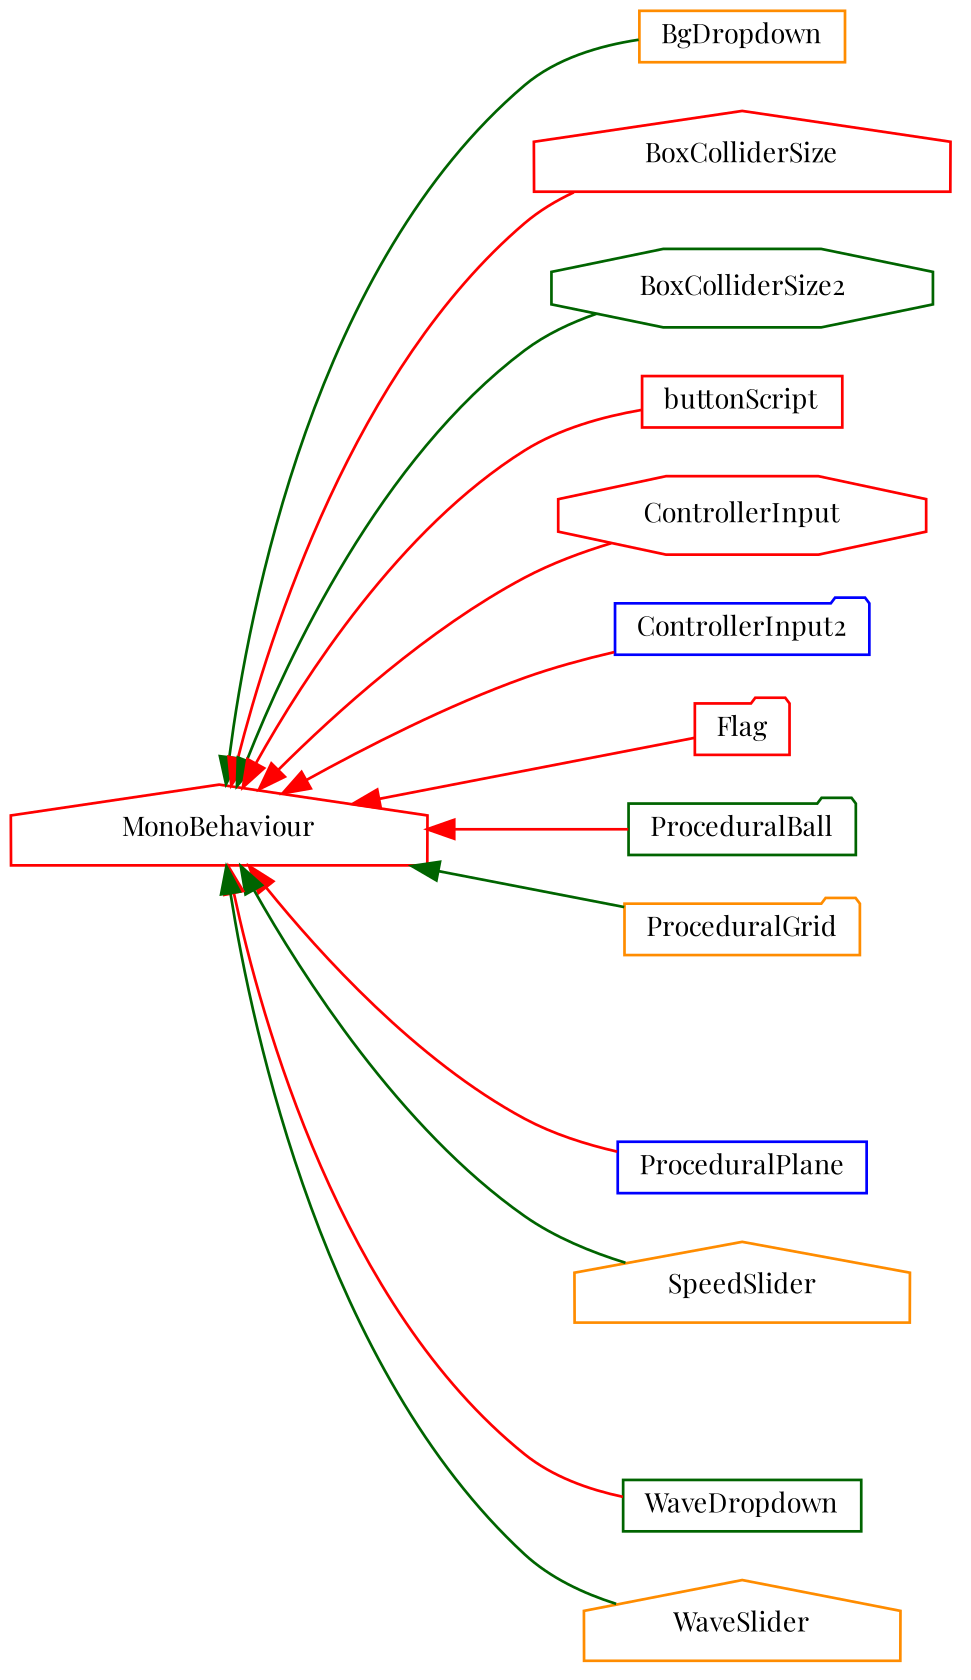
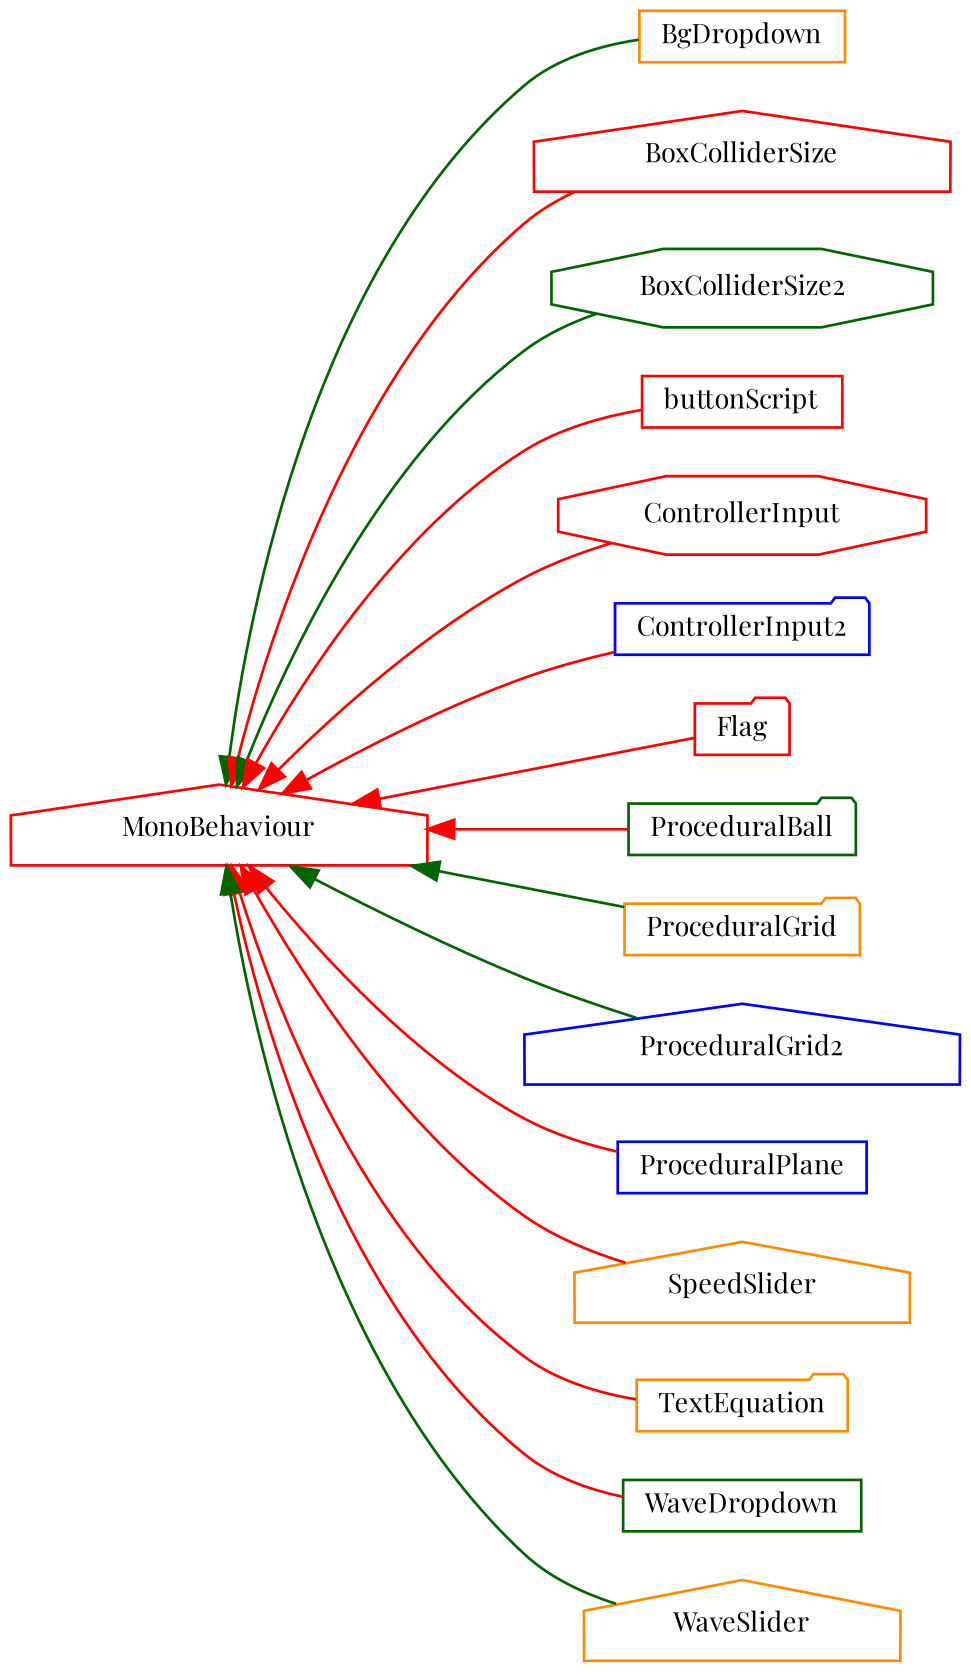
  digraph {
    fontname="Playfair Display"
    rankdir=LR
    node [color=red fillcolor=white fontname="Playfair Display" fontsize=10 shape=house style=filled]
    edge [color=red dir=back fontname="Playfair Display" fontsize=10 labelfontname=Helvetica labelfontsize=10 style=solid]
    n1 [height=0.2 label=MonoBehaviour width=0.4]
    n2 [color=darkorange height=0.2 label=BgDropdown shape=box width=0.4]
    n3 [height=0.2 label=BoxColliderSize width=0.4]
    n4 [color=darkgreen height=0.2 label=BoxColliderSize2 shape=octagon width=0.4]
    n5 [height=0.2 label=buttonScript shape=box width=0.4]
    n6 [height=0.2 label=ControllerInput shape=octagon width=0.4]
    n7 [color=blue height=0.2 label=ControllerInput2 shape=folder width=0.4]
    n8 [height=0.2 label=Flag shape=folder width=0.4]
    n9 [color=darkgreen height=0.2 label=ProceduralBall shape=folder width=0.4]
    n10 [color=darkorange height=0.2 label=ProceduralGrid shape=folder width=0.4]
+   n11 [color=blue height=0.2 label=ProceduralGrid2 width=0.4]
    n12 [color=blue height=0.2 label=ProceduralPlane shape=box width=0.4]
    n13 [color=darkorange height=0.2 label=SpeedSlider width=0.4]
+   n14 [color=darkorange height=0.2 label=TextEquation shape=folder width=0.4]
    n15 [color=darkgreen height=0.2 label=WaveDropdown shape=box width=0.4]
    n16 [color=darkorange height=0.2 label=WaveSlider width=0.4]
    n1 -> n2 [color=darkgreen]
    n1 -> n3
    n1 -> n4 [color=darkgreen]
    n1 -> n5
    n1 -> n6
    n1 -> n7
    n1 -> n8
    n1 -> n9
    n1 -> n10 [color=darkgreen]
+   n1 -> n11 [color=darkgreen]
    n1 -> n12
-   n1 -> n13 [color=darkgreen]
+   n1 -> n13
+   n1 -> n14
    n1 -> n15
    n1 -> n16 [color=darkgreen]
  }
